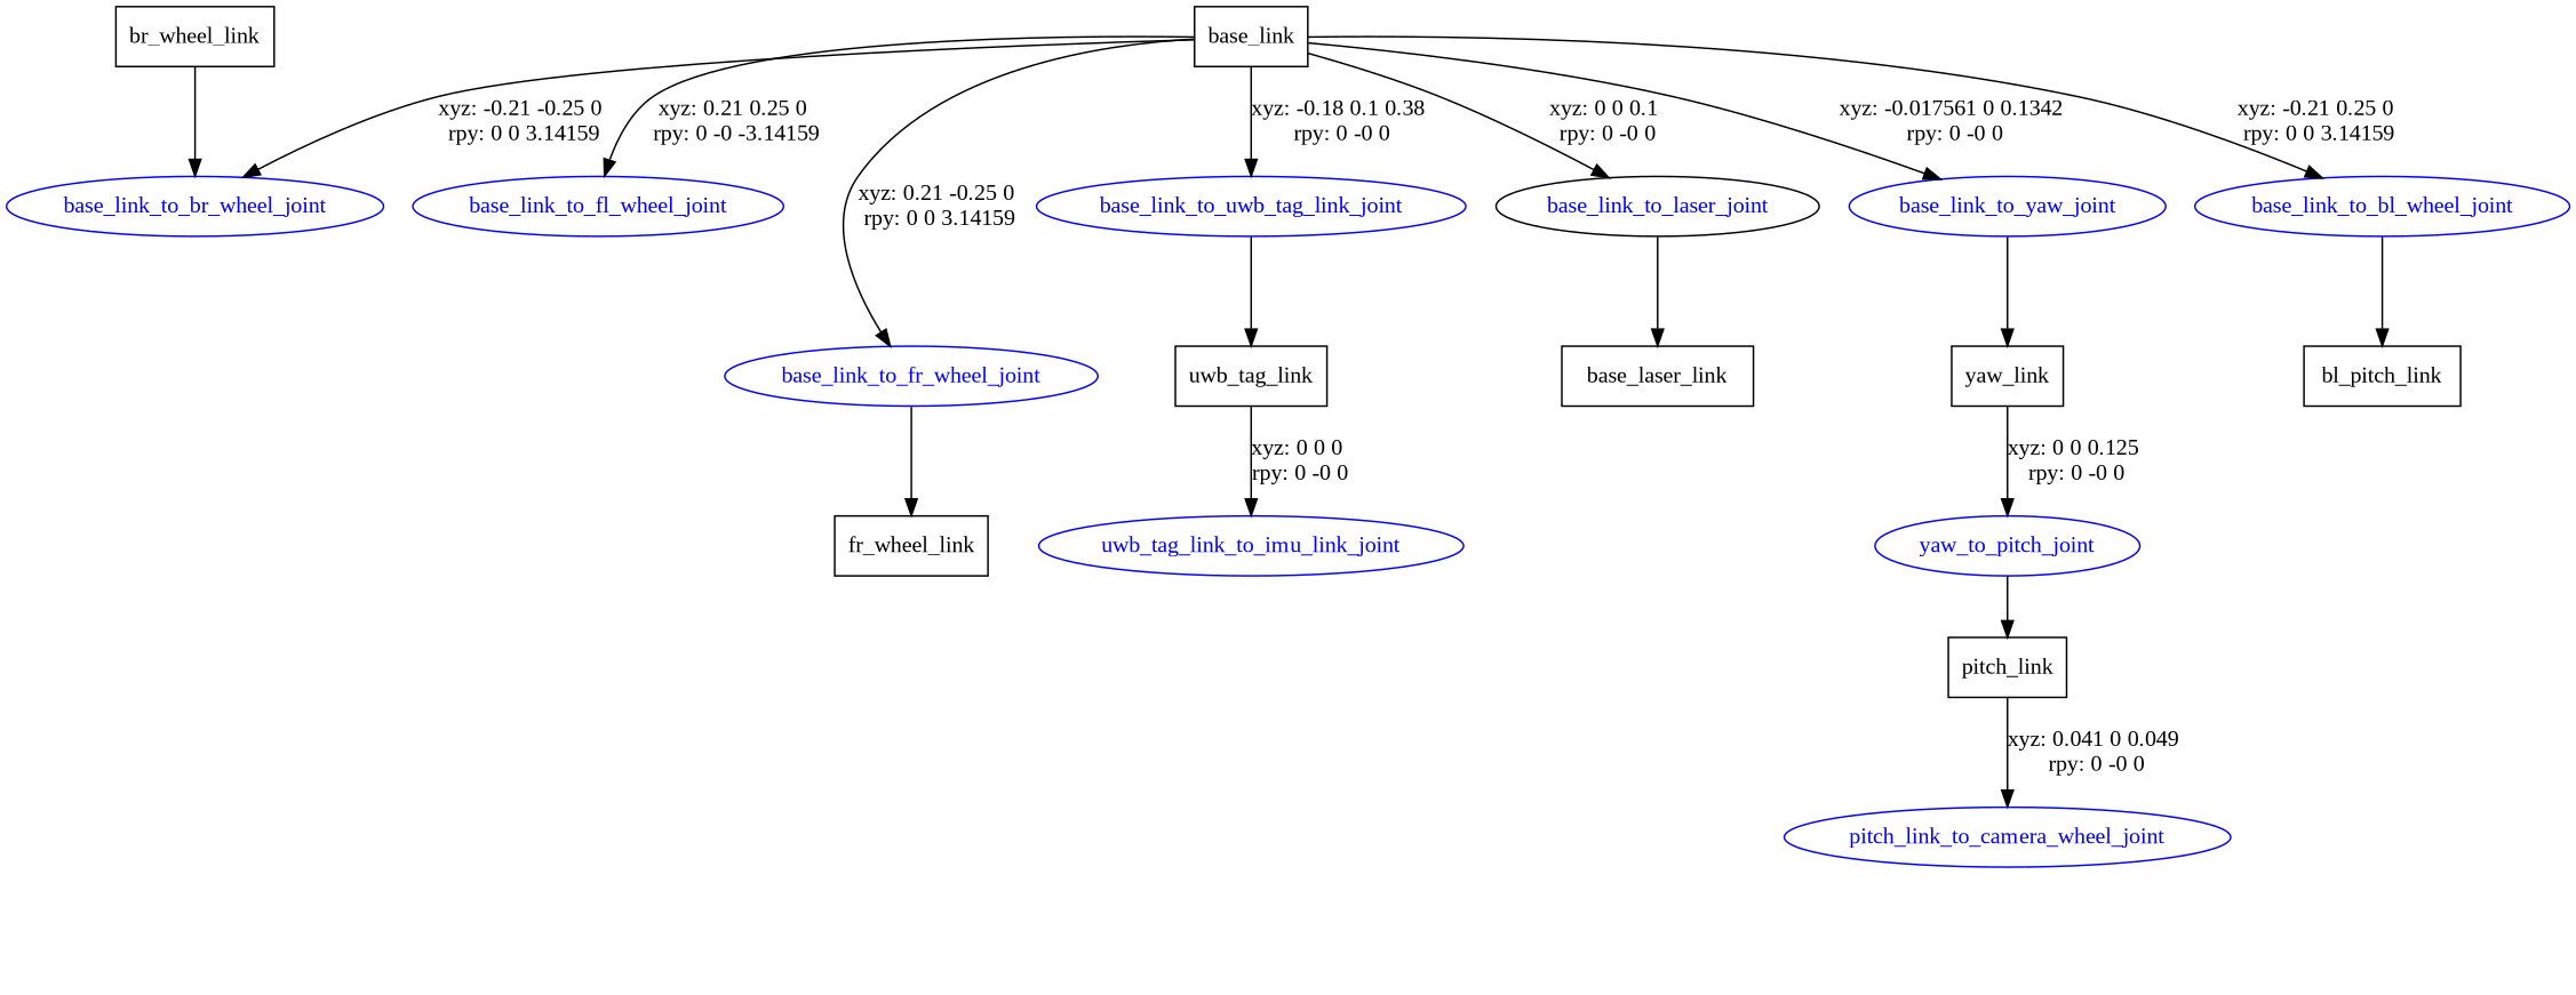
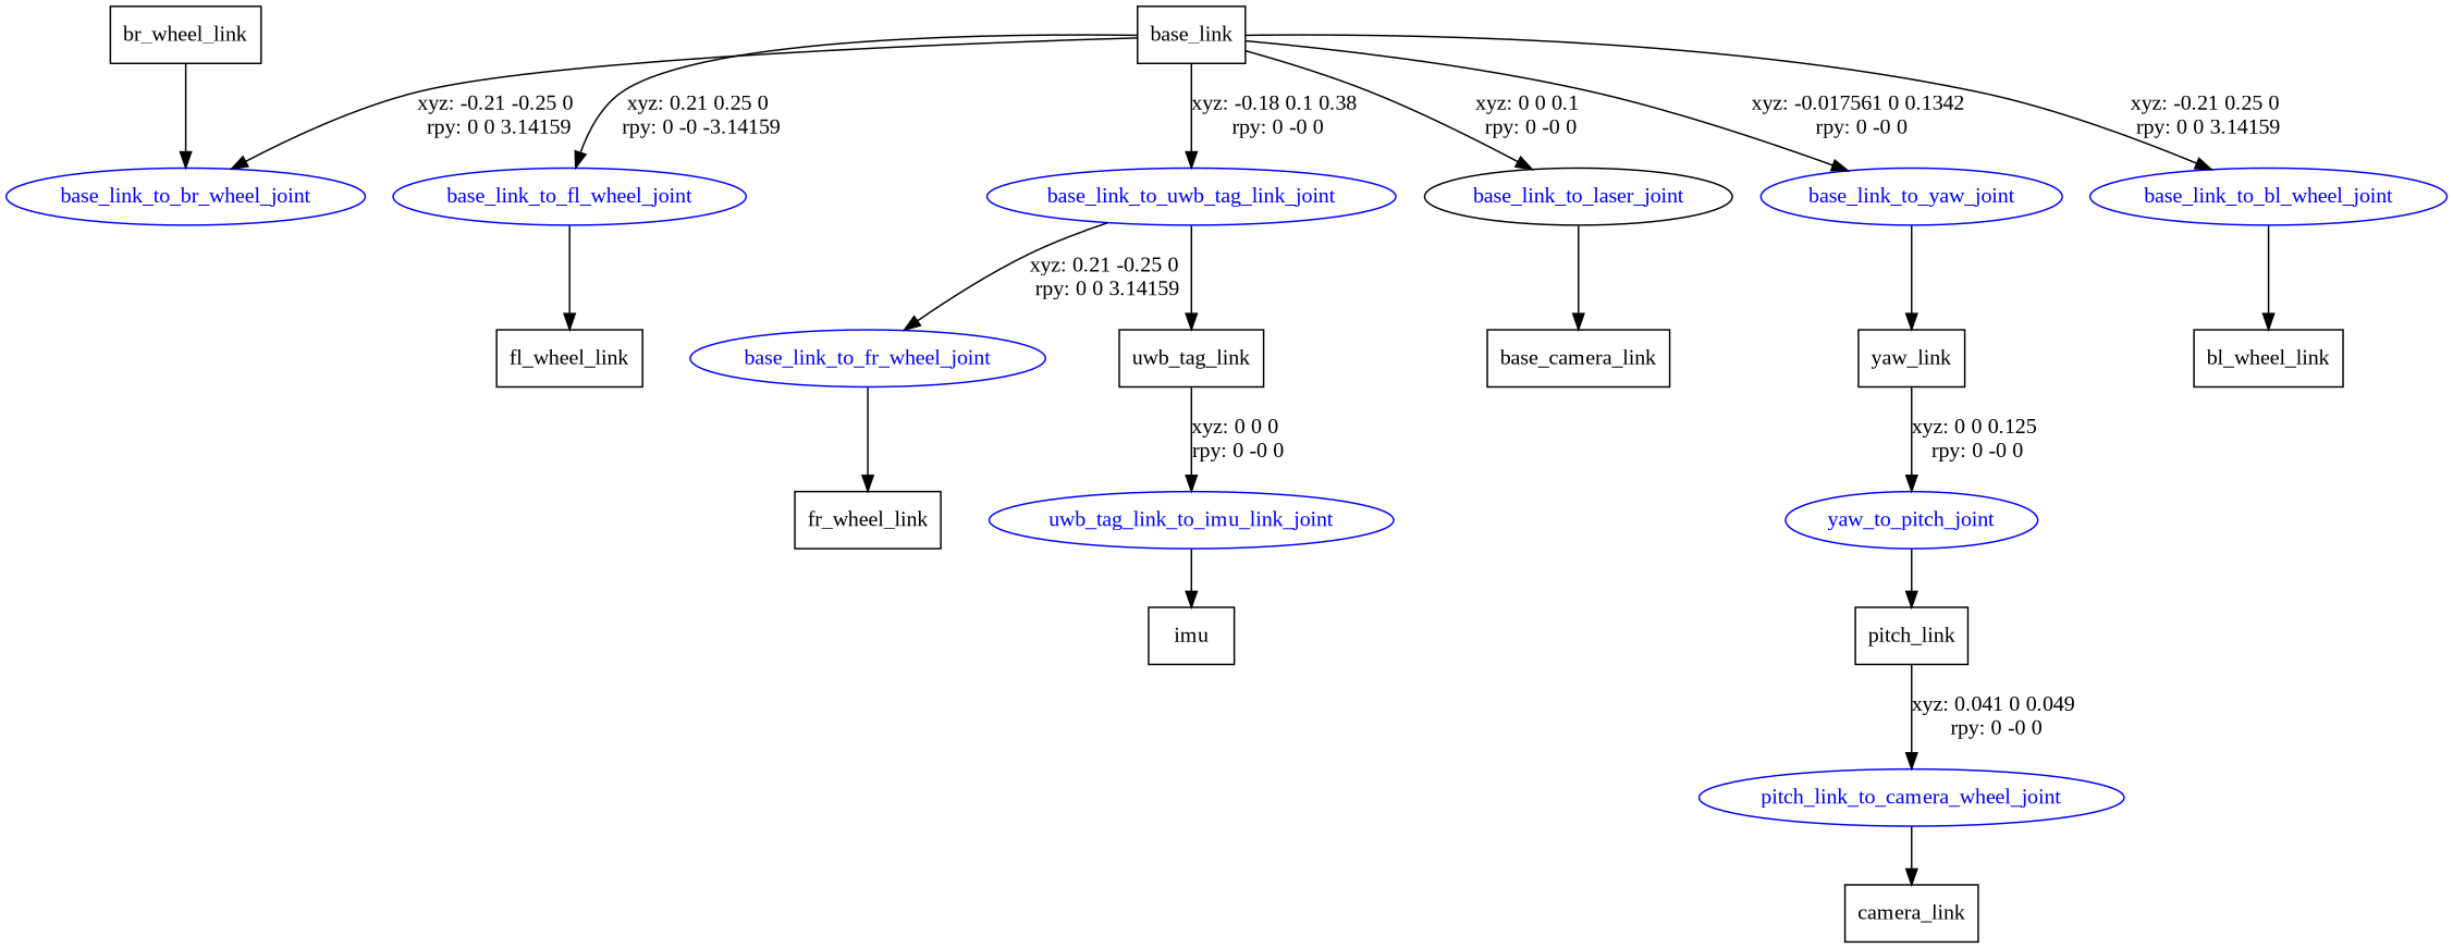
  digraph {
    fontname="Liberation Serif"
    node [fontname="Liberation Serif" shape=box]
    edge [fontname="Liberation Serif"]
    n1 [label=base_link]
    base_link_to_bl_wheel_joint [color=blue fontcolor=blue shape=ellipse]
    base_link_to_br_wheel_joint [color=blue fontcolor=blue shape=ellipse]
    base_link_to_fl_wheel_joint [color=blue fontcolor=blue shape=ellipse]
    base_link_to_fr_wheel_joint [color=blue fontcolor=blue shape=ellipse]
    base_link_to_laser_joint [color=black fontcolor=blue shape=ellipse]
    base_link_to_uwb_tag_link_joint [color=blue fontcolor=blue shape=ellipse]
    base_link_to_yaw_joint [color=blue fontcolor=blue shape=ellipse]
-   n9 [label=bl_pitch_link]
+   n9 [label=bl_wheel_link]
+   n10 [label=fl_wheel_link]
    n11 [label=fr_wheel_link]
-   n12 [label=base_laser_link]
+   n12 [label=base_camera_link]
    n13 [label=uwb_tag_link]
    n14 [label=yaw_link]
    n15 [label=br_wheel_link]
    uwb_tag_link_to_imu_link_joint [color=blue fontcolor=blue shape=ellipse]
+   n17 [label=imu]
    yaw_to_pitch_joint [color=blue fontcolor=blue shape=ellipse]
    n19 [label=pitch_link]
    pitch_link_to_camera_wheel_joint [color=blue fontcolor=blue shape=ellipse]
+   n21 [label=camera_link]
    n1 -> base_link_to_bl_wheel_joint [label="xyz: -0.21 0.25 0 \nrpy: 0 0 3.14159"]
    n1 -> base_link_to_br_wheel_joint [label="xyz: -0.21 -0.25 0 \nrpy: 0 0 3.14159"]
    n1 -> base_link_to_fl_wheel_joint [label="xyz: 0.21 0.25 0 \nrpy: 0 -0 -3.14159"]
-   n1 -> base_link_to_fr_wheel_joint [label="xyz: 0.21 -0.25 0 \nrpy: 0 0 3.14159"]
+   base_link_to_uwb_tag_link_joint -> base_link_to_fr_wheel_joint [label="xyz: 0.21 -0.25 0 \nrpy: 0 0 3.14159"]
    n1 -> base_link_to_laser_joint [label="xyz: 0 0 0.1 \nrpy: 0 -0 0"]
    n1 -> base_link_to_uwb_tag_link_joint [label="xyz: -0.18 0.1 0.38 \nrpy: 0 -0 0"]
    n1 -> base_link_to_yaw_joint [label="xyz: -0.017561 0 0.1342 \nrpy: 0 -0 0"]
    base_link_to_bl_wheel_joint -> n9
+   base_link_to_fl_wheel_joint -> n10
    base_link_to_fr_wheel_joint -> n11
    base_link_to_laser_joint -> n12
    base_link_to_uwb_tag_link_joint -> n13
    base_link_to_yaw_joint -> n14
    n13 -> uwb_tag_link_to_imu_link_joint [label="xyz: 0 0 0 \nrpy: 0 -0 0"]
    n14 -> yaw_to_pitch_joint [label="xyz: 0 0 0.125 \nrpy: 0 -0 0"]
    n15 -> base_link_to_br_wheel_joint
+   uwb_tag_link_to_imu_link_joint -> n17
    yaw_to_pitch_joint -> n19
    n19 -> pitch_link_to_camera_wheel_joint [label="xyz: 0.041 0 0.049 \nrpy: 0 -0 0"]
+   pitch_link_to_camera_wheel_joint -> n21
  }
